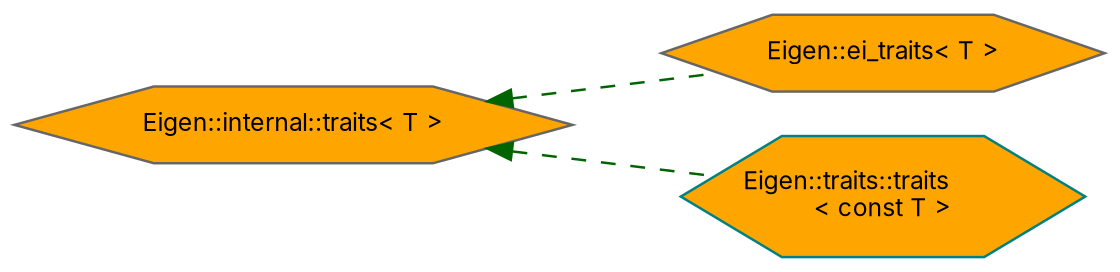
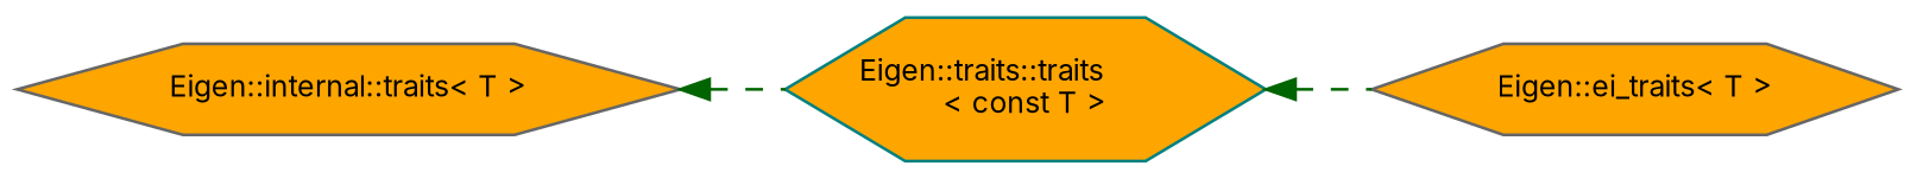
  digraph {
    fontname=Inter
    rankdir=LR
    node [color=gray40 fillcolor=orange fontname=Inter fontsize=10 shape=hexagon style=filled]
    edge [color=darkgreen dir=back fontname=Inter fontsize=10 labelfontname=Helvetica labelfontsize=10 style=dashed]
    n1 [fontcolor=black height=0.2 label="Eigen::internal::traits\< T \>" width=0.4]
    n2 [height=0.2 label="Eigen::ei_traits\< T \>" width=0.4]
    n3 [color=teal height=0.2 label="Eigen::traits::traits\l\< const T \>" width=0.4]
-   n1 -> n2
+   n3 -> n2
    n1 -> n3
  }
